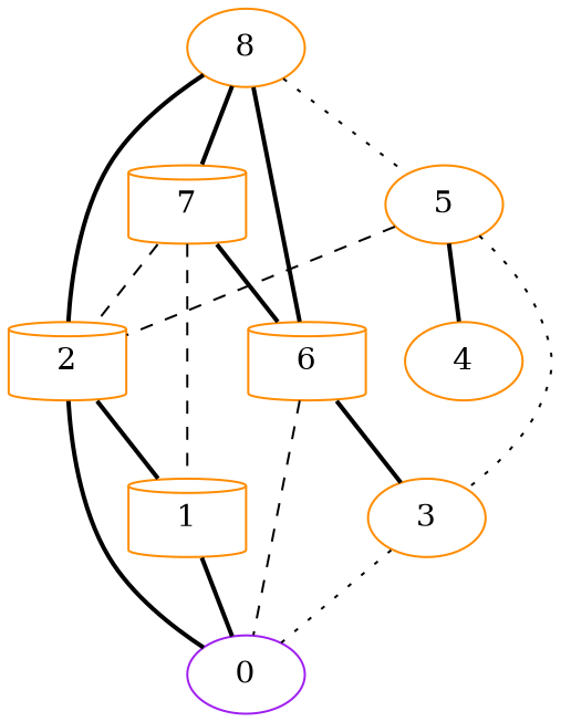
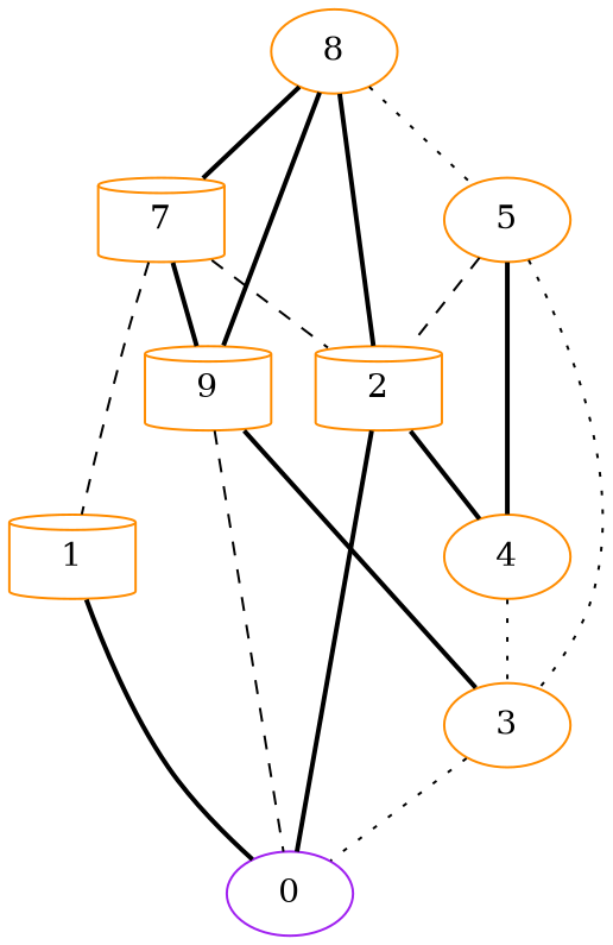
  graph {
    node [color=darkorange shape=ellipse]
    edge [style=bold]
    1 [shape=cylinder]
    0 [color=purple]
    2 [shape=cylinder]
    3
    4
    5
-   6 [shape=cylinder]
+   6 [shape=cylinder label=9]
    7 [shape=cylinder]
    8
    1 -- 0
-   2 -- 1
+   2 -- 4
    2 -- 0
    3 -- 0 [style=dotted]
+   4 -- 3 [style=dotted]
    5 -- 2 [style=dashed]
    5 -- 3 [style=dotted]
    5 -- 4
    6 -- 0 [style=dashed]
    6 -- 3
    7 -- 1 [style=dashed]
    7 -- 2 [style=dashed]
    7 -- 6
    8 -- 2
    8 -- 5 [style=dotted]
    8 -- 6
    8 -- 7
  }
